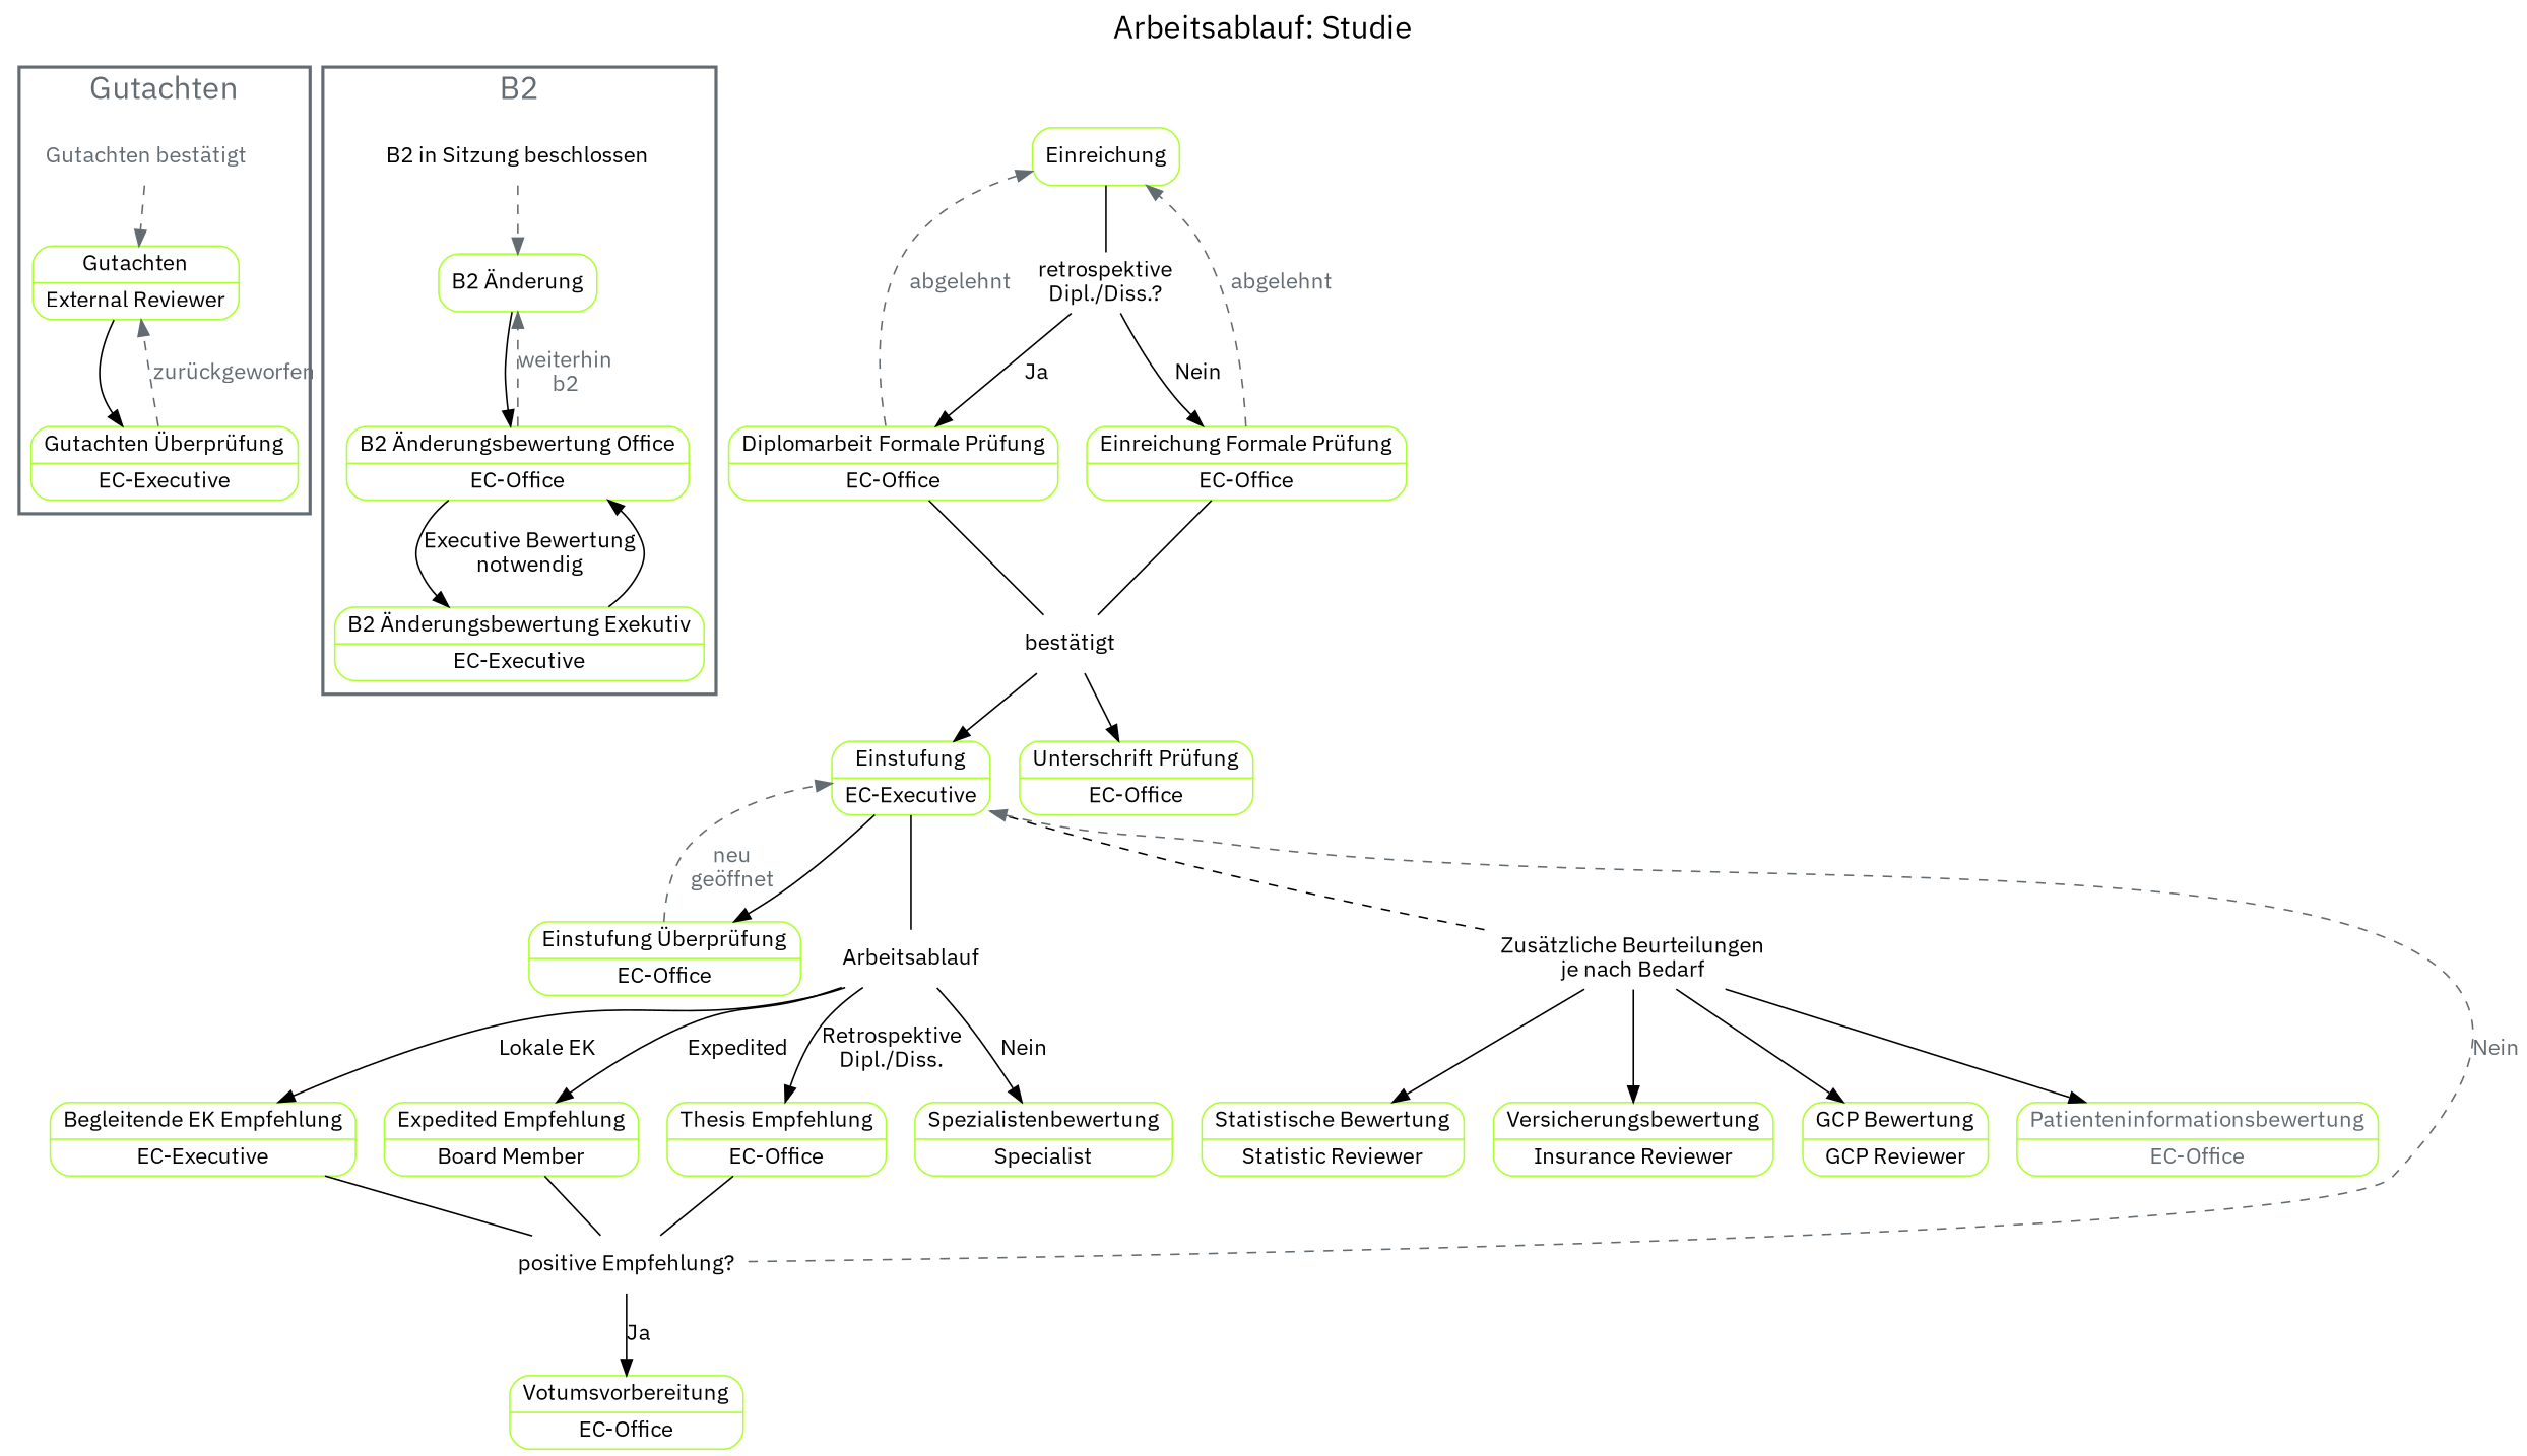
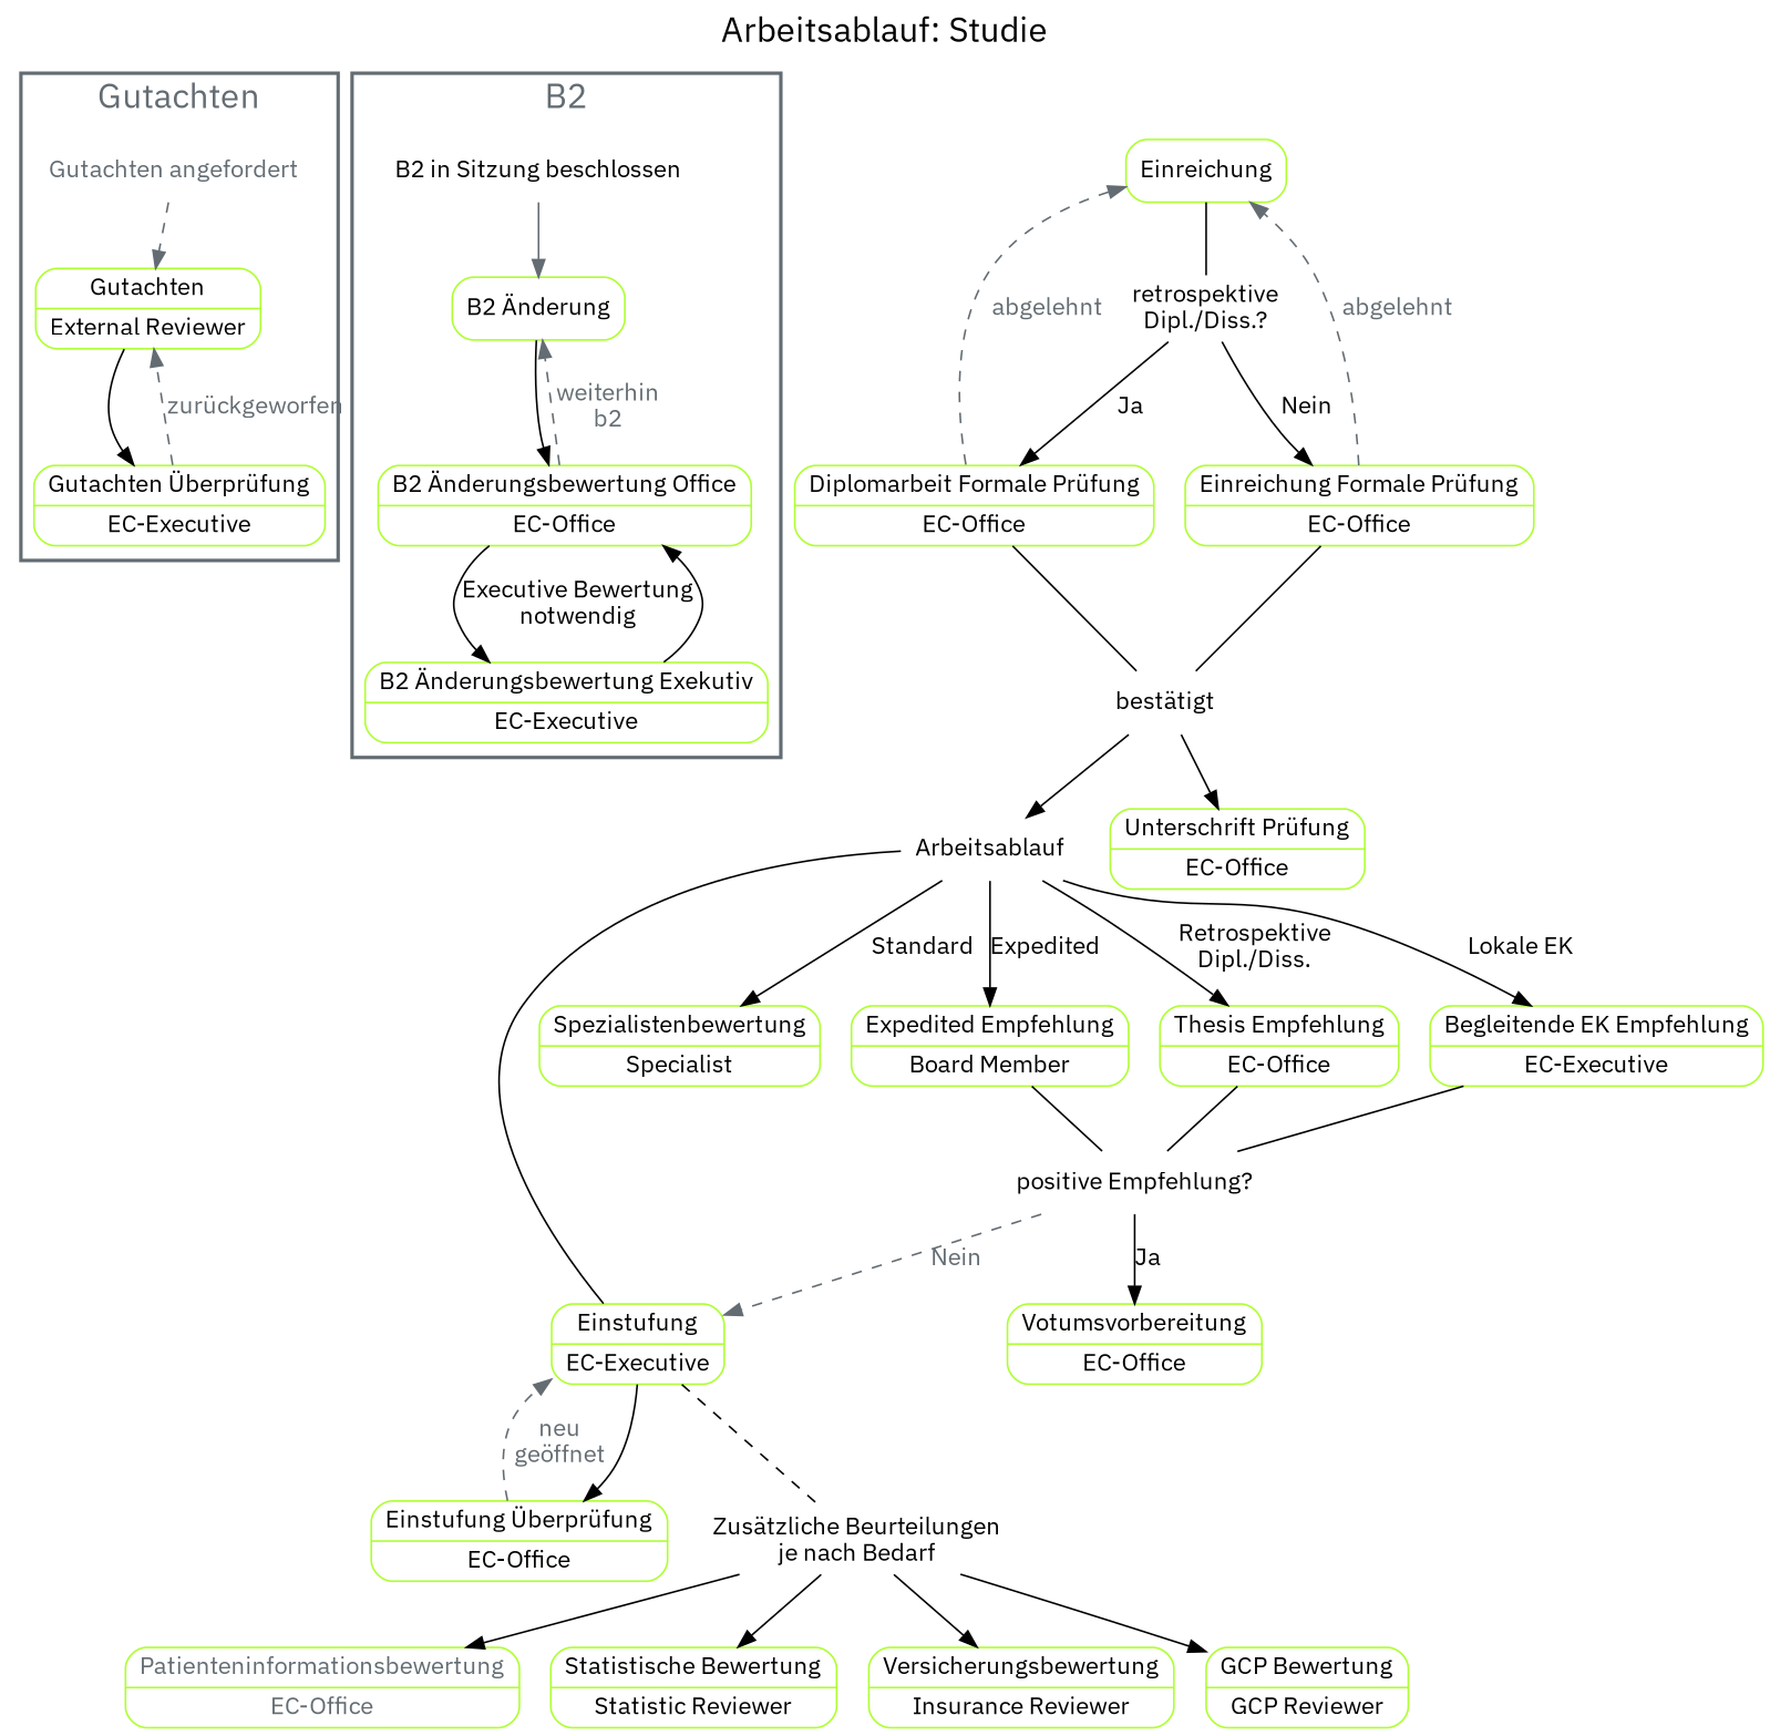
  digraph {
    fontname="IBM Plex Sans"
    fontsize=20
    label="Arbeitsablauf: Studie"
    labelloc=t
    style=bold
    node [fontname="IBM Plex Sans" shape=record color=greenyellow style=rounded]
    edge [fontname="IBM Plex Sans"]
-   n1 [fontcolor="#636c72" label="Gutachten bestätigt" shape=plaintext color="" style=""]
+   n1 [fontcolor="#636c72" label="Gutachten angefordert" shape=plaintext color="" style=""]
    n2 [label="{Gutachten | External Reviewer}"]
    n3 [label="{Gutachten Überprüfung | EC-Executive}"]
    n4 [fontcolor=black label="B2 in Sitzung beschlossen" shape=plaintext color="" style=""]
    n5 [label="{B2 Änderung}"]
    n6 [label="{B2 Änderungsbewertung Office | EC-Office}"]
    n7 [label="{B2 Änderungsbewertung Exekutiv | EC-Executive}"]
    n8 [label=Einreichung]
    n9 [label="retrospektive\nDipl./Diss.?" shape=plaintext color="" style=""]
    n10 [label="{Diplomarbeit Formale Prüfung | EC-Office}"]
    n11 [label="{Einreichung Formale Prüfung | EC-Office}"]
    n12 [label="bestätigt" shape=plaintext color="" style=""]
    n13 [label="{Einstufung | EC-Executive}"]
    n14 [label="{Einstufung Überprüfung | EC-Office}"]
    n15 [label=Arbeitsablauf shape=plaintext color="" style=""]
    n16 [label="Zusätzliche Beurteilungen\nje nach Bedarf" shape=plaintext color="" style=""]
    n17 [label="{Spezialistenbewertung | Specialist}"]
    n18 [label="{Begleitende EK Empfehlung | EC-Executive}"]
    n19 [label="{Expedited Empfehlung | Board Member}"]
    n20 [label="{Thesis Empfehlung | EC-Office}"]
    n21 [fontcolor="#636c72" label="{Patienteninformationsbewertung | EC-Office}"]
    n22 [label="{Statistische Bewertung | Statistic Reviewer}"]
    n23 [label="{Versicherungsbewertung | Insurance Reviewer}"]
    n24 [label="{GCP Bewertung | GCP Reviewer}"]
    n25 [label="{Unterschrift Prüfung | EC-Office}"]
    n26 [label="positive Empfehlung?" shape=plaintext color="" style=""]
    n27 [label="{Votumsvorbereitung | EC-Office}"]
    subgraph cluster_1 {
      color="#636c72"
      fontcolor="#636c72"
      label=Gutachten
      n1
      n2
      n3
    }
    subgraph cluster_2 {
      color="#636c72"
      fontcolor="#636c72"
      label=B2
      n4
      n5
      n6
      n7
    }
    n1 -> n2 [color="#636c72" style=dashed]
    n2 -> n3
    n3 -> n2 [color="#636c72" fontcolor="#636c72" label="zurückgeworfen" style=dashed]
-   n4 -> n5 [color="#636c72" style=dashed]
+   n4 -> n5 [color="#636c72" style=solid]
    n5 -> n6
    n6 -> n5 [color="#636c72" fontcolor="#636c72" label="weiterhin\nb2" style=dashed]
    n6 -> n7 [label="Executive Bewertung\nnotwendig"]
    n7 -> n6
    n8 -> n9 [arrowhead=none]
    n9 -> n10 [label=Ja]
    n9 -> n11 [label=Nein]
    n10 -> n8 [color="#636c72" fontcolor="#636c72" label=abgelehnt style=dashed]
    n10 -> n12 [arrowhead=none]
    n11 -> n8 [color="#636c72" fontcolor="#636c72" label=abgelehnt style=dashed]
    n11 -> n12 [arrowhead=none]
-   n12 -> n13
+   n12 -> n15
    n12 -> n25
    n13 -> n14
    n13 -> n15 [arrowhead=none]
    n13 -> n16 [arrowhead=none style=dashed]
    n14 -> n13 [color="#636c72" fontcolor="#636c72" label="neu\ngeöffnet" style=dashed]
-   n15 -> n17 [label=Nein]
+   n15 -> n17 [label=Standard]
    n15 -> n18 [label="Lokale EK"]
    n15 -> n19 [label=Expedited]
    n15 -> n20 [label="Retrospektive\nDipl./Diss."]
    n16 -> n21
    n16 -> n22
    n16 -> n23
    n16 -> n24
    n18 -> n26 [arrowhead=none]
    n19 -> n26 [arrowhead=none]
    n20 -> n26 [arrowhead=none]
    n26 -> n13 [color="#636c72" fontcolor="#636c72" label=Nein style=dashed]
    n26 -> n27 [label=Ja]
  }
